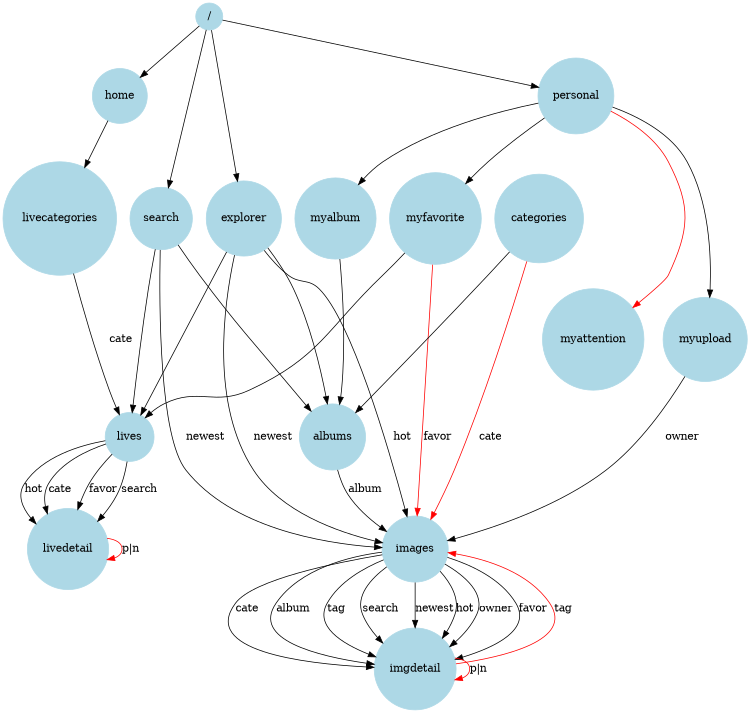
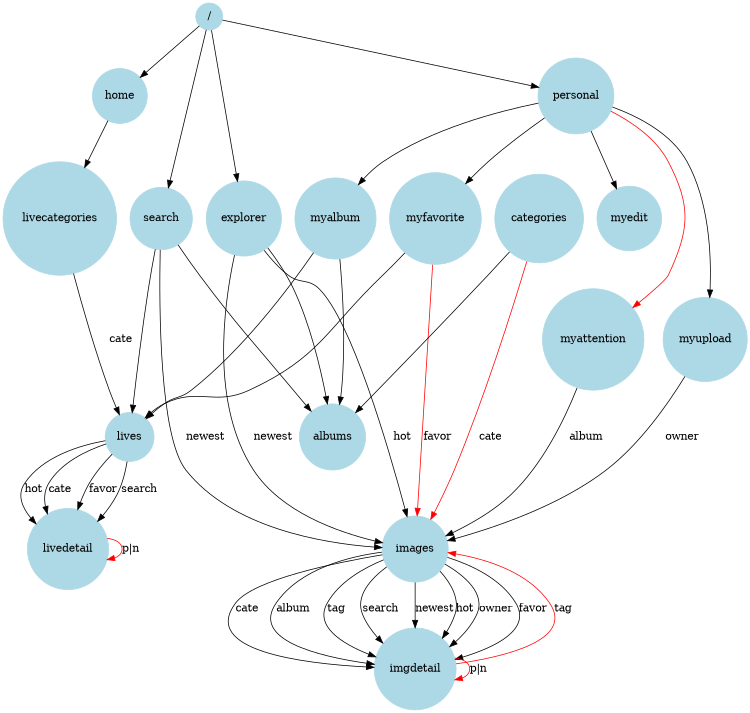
  digraph {
    node [color=lightblue shape=circle style=filled]
    "/"
    home
    search
    explorer
    personal
    livecategories
    albums
    images
    lives
+   myedit
    myfavorite
    myattention
    myupload
    myalbum
    categories
    imgdetail
    livedetail
    "/" -> home
    "/" -> search
    "/" -> explorer
    "/" -> personal
    home -> livecategories
    search -> albums
    search -> images [label=newest]
    search -> lives
    explorer -> albums
    explorer -> images [label=newest]
    explorer -> images [label=hot]
-   explorer -> lives
+   myalbum -> lives
+   personal -> myedit
    personal -> myfavorite
    personal -> myattention [color=red]
    personal -> myupload
    personal -> myalbum
    livecategories -> lives [label=cate]
-   albums -> images [label=album]
+   myattention -> images [label=album]
    images -> imgdetail [label=cate]
    images -> imgdetail [label=album]
    images -> imgdetail [label=tag]
    images -> imgdetail [label=search]
    images -> imgdetail [label=newest]
    images -> imgdetail [label=hot]
    images -> imgdetail [label=owner]
    images -> imgdetail [label=favor]
    lives -> livedetail [label=cate]
    lives -> livedetail [label=favor]
    lives -> livedetail [label=search]
    lives -> livedetail [label=hot]
    myfavorite -> images [color=red label=favor]
    myfavorite -> lives
    myupload -> images [label=owner]
    myalbum -> albums
    categories -> albums
    categories -> images [color=red label=cate]
    imgdetail -> images [color=red label=tag]
    imgdetail -> imgdetail [color=red label="p|n"]
    livedetail -> livedetail [color=red label="p|n"]
  }
